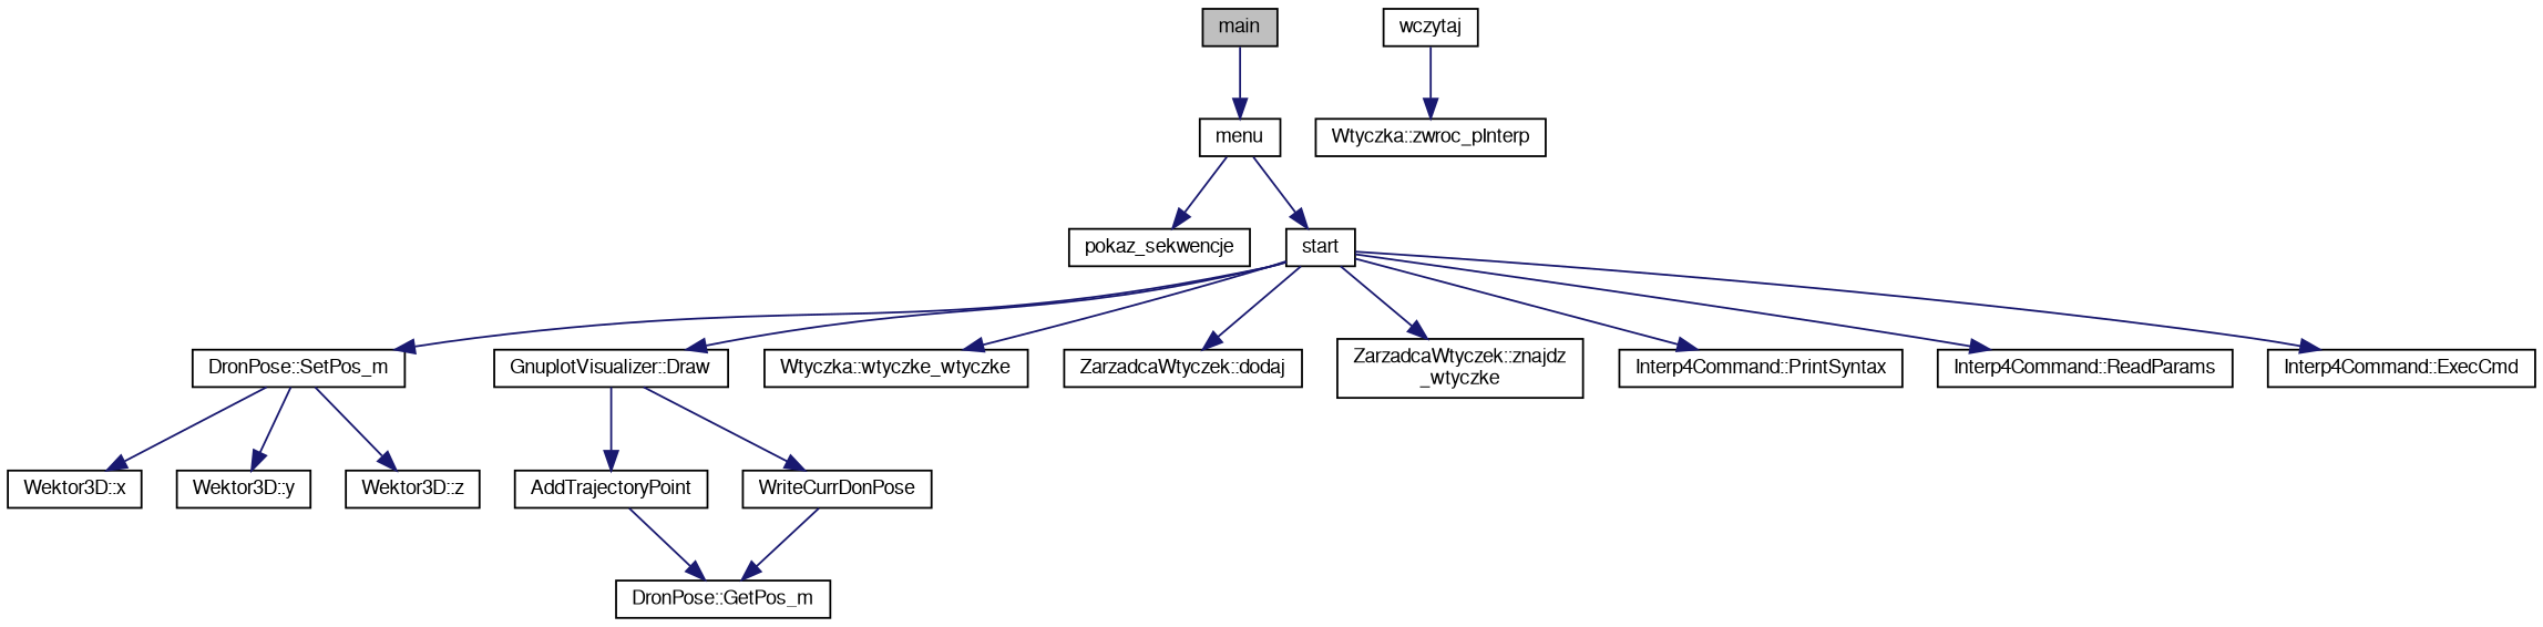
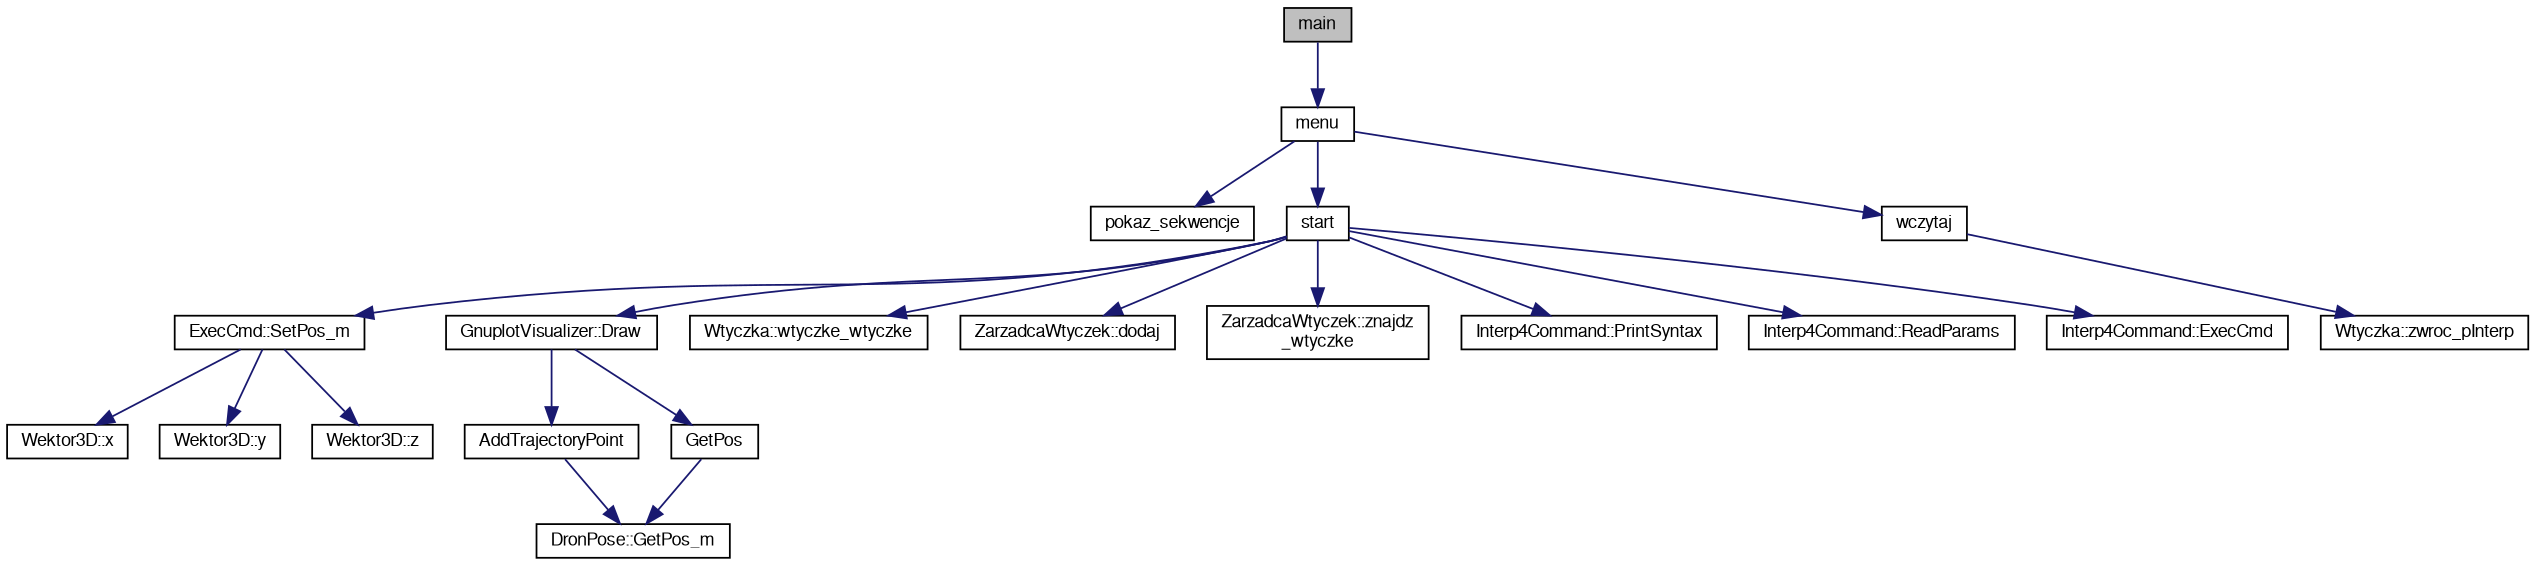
  digraph {
    rankdir=TB
    node [color=black fillcolor=white fontname=FreeSans fontsize=10 shape=record style=filled]
    edge [color=midnightblue fontname=FreeSans fontsize=10 labelfontname=FreeSans labelfontsize=10 style=solid]
    n1 [fillcolor=grey75 fontcolor=black height=0.2 label=main width=0.4]
    n2 [height=0.2 label=menu width=0.4]
    n3 [height=0.2 label=pokaz_sekwencje width=0.4]
    n4 [height=0.2 label=start width=0.4]
    n5 [height=0.2 label=wczytaj width=0.4]
-   n6 [height=0.2 label="DronPose::SetPos_m" width=0.4]
+   n6 [height=0.2 label="ExecCmd::SetPos_m" width=0.4]
    n7 [height=0.2 label="GnuplotVisualizer::Draw" width=0.4]
    n8 [height=0.2 label="Wtyczka::wtyczke_wtyczke" width=0.4]
    n9 [height=0.2 label="ZarzadcaWtyczek::dodaj" width=0.4]
    n10 [height=0.2 label="ZarzadcaWtyczek::znajdz\l_wtyczke" width=0.4]
    n11 [height=0.2 label="Interp4Command::PrintSyntax" width=0.4]
    n12 [height=0.2 label="Interp4Command::ReadParams" width=0.4]
    n13 [height=0.2 label="Interp4Command::ExecCmd" width=0.4]
    n14 [height=0.2 label="Wtyczka::zwroc_pInterp" width=0.4]
    n15 [height=0.2 label="Wektor3D::x" width=0.4]
    n16 [height=0.2 label="Wektor3D::y" width=0.4]
    n17 [height=0.2 label="Wektor3D::z" width=0.4]
    n18 [height=0.2 label=AddTrajectoryPoint width=0.4]
-   n19 [height=0.2 label=WriteCurrDonPose width=0.4]
+   n19 [height=0.2 label=GetPos width=0.4]
    n20 [height=0.2 label="DronPose::GetPos_m" width=0.4]
    n1 -> n2
    n2 -> n3
    n2 -> n4
+   n2 -> n5
    n4 -> n6
    n4 -> n7
    n4 -> n8
    n4 -> n9
    n4 -> n10
    n4 -> n11
    n4 -> n12
    n4 -> n13
    n5 -> n14
    n6 -> n15
    n6 -> n16
    n6 -> n17
    n7 -> n18
    n7 -> n19
    n18 -> n20
    n19 -> n20
  }
